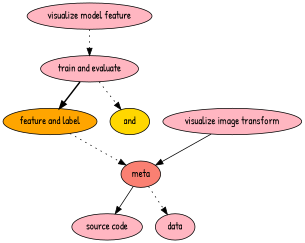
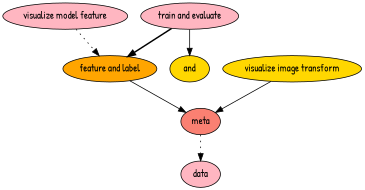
  strict digraph {
    fontname="Patrick Hand"
    node [fillcolor=lightpink fontname="Patrick Hand" style=filled]
    edge [fontname="Patrick Hand" style=solid]
    meta [fillcolor=salmon]
-   "source code"
    data
    "feature and label" [fillcolor=orange]
-   "visualize image transform"
+   "visualize image transform" [fillcolor=gold]
    "train and evaluate"
    n7 [fillcolor=gold label=and]
    "visualize model feature"
-   meta -> "source code"
    meta -> data [style=dotted]
-   "feature and label" -> meta [style=dotted]
+   "feature and label" -> meta
    "visualize image transform" -> meta
    "train and evaluate" -> "feature and label" [style=bold]
-   "train and evaluate" -> n7 [style=dotted]
-   "visualize model feature" -> "train and evaluate" [style=dotted]
+   "train and evaluate" -> n7
+   "visualize model feature" -> "feature and label" [style=dotted]
  }
